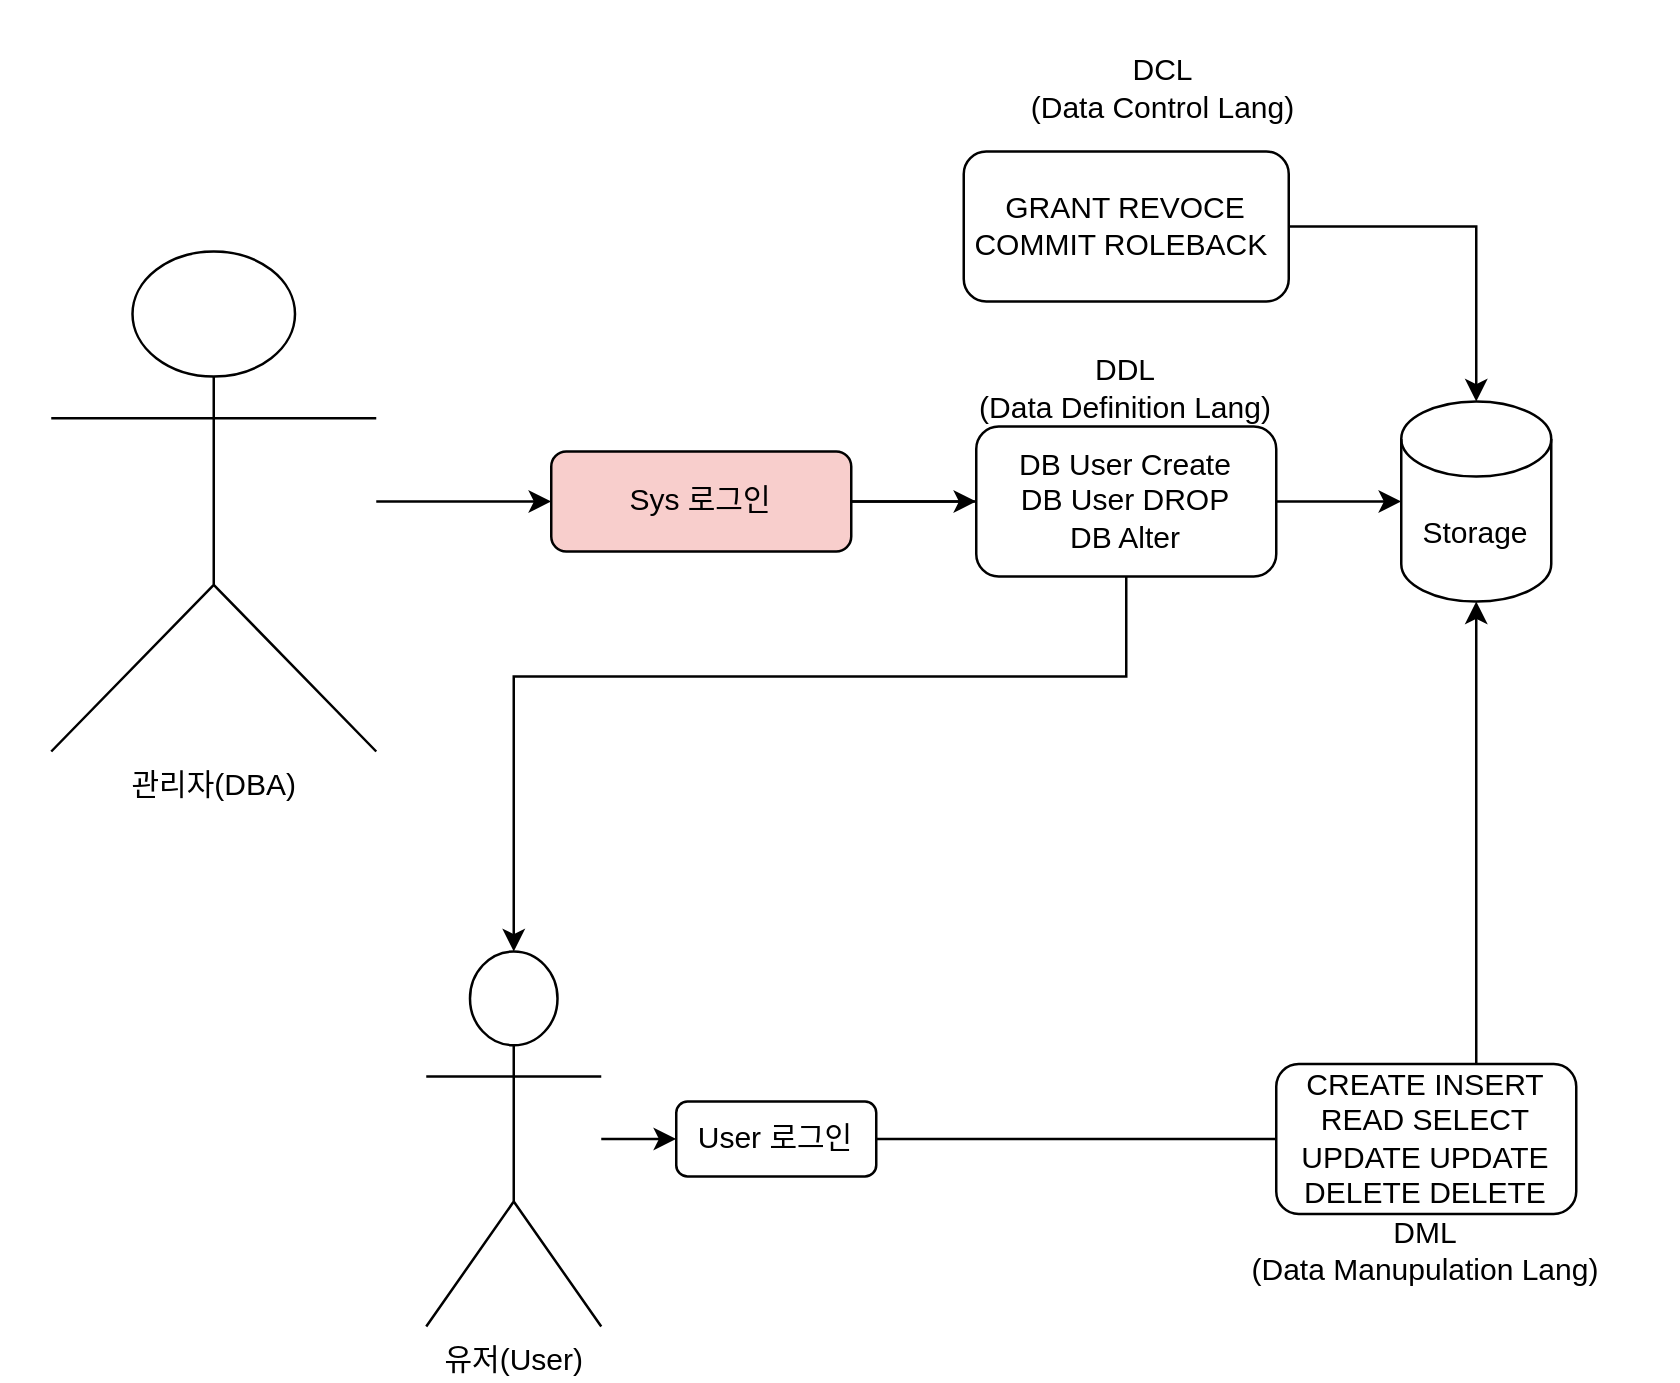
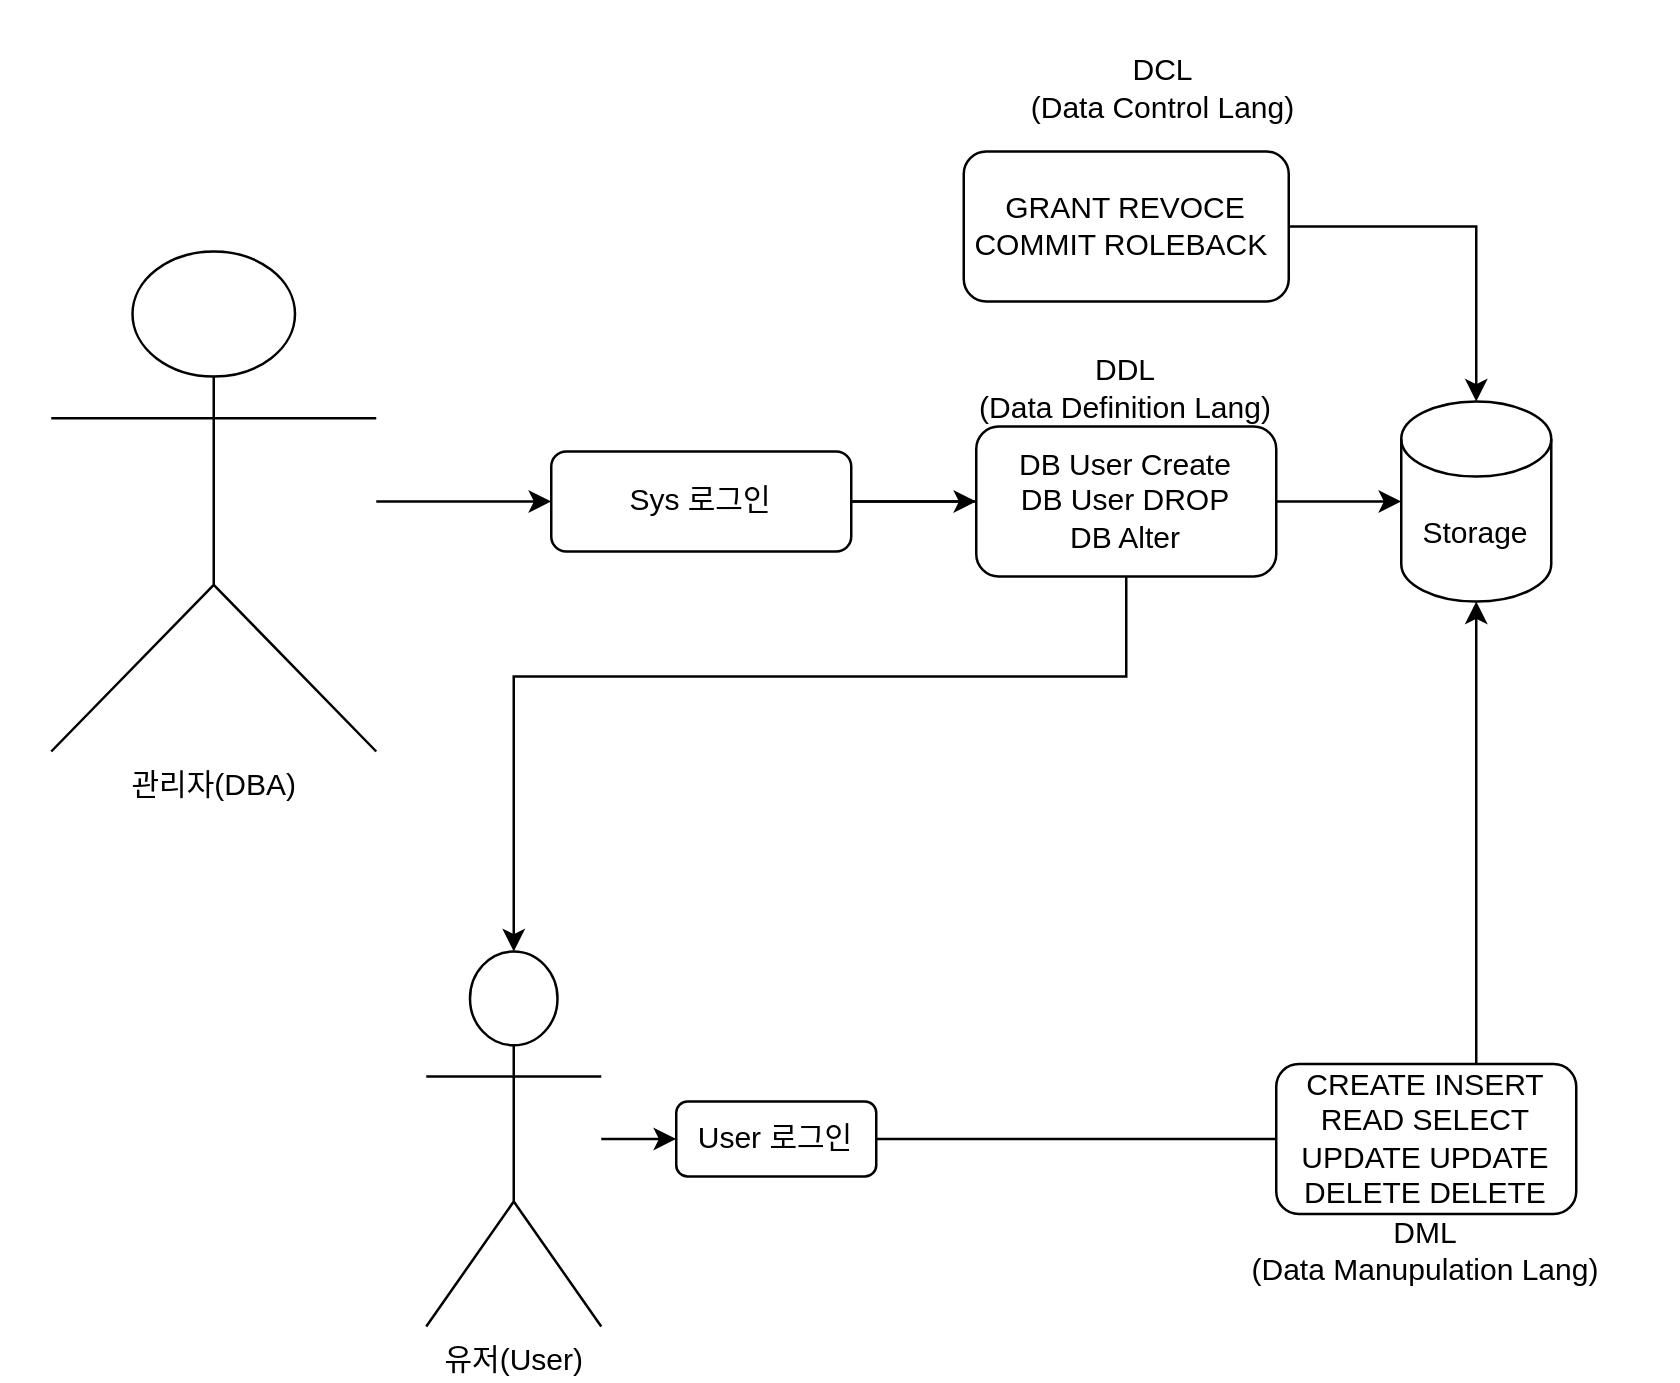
  <mxCell id="0" />
  <mxCell id="1" parent="0" />
  <mxCell id="2" value="관리자(DBA)" style="shape=umlActor;verticalLabelPosition=bottom;verticalAlign=top;html=1;outlineConnect=0;" vertex="1" parent="1"><mxGeometry x="20" y="100" width="130" height="200" as="geometry" /></mxCell>
  <mxCell id="3" value="Storage" style="shape=cylinder3;whiteSpace=wrap;html=1;boundedLbl=1;backgroundOutline=1;size=15;" vertex="1" parent="1"><mxGeometry x="560" y="160" width="60" height="80" as="geometry" /></mxCell>
  <mxCell id="4" style="edgeStyle=orthogonalEdgeStyle;rounded=0;orthogonalLoop=1;jettySize=auto;html=1;" edge="1" parent="1" source="5" target="9"><mxGeometry relative="1" as="geometry" /></mxCell>
- <mxCell id="5" value="Sys 로그인" style="rounded=1;whiteSpace=wrap;html=1;fillColor=#f8cecc;" vertex="1" parent="1"><mxGeometry x="220" y="180" width="120" height="40" as="geometry" /></mxCell>
+ <mxCell id="5" value="Sys 로그인" style="rounded=1;whiteSpace=wrap;html=1;" vertex="1" parent="1"><mxGeometry x="220" y="180" width="120" height="40" as="geometry" /></mxCell>
  <mxCell id="6" value="" style="endArrow=classic;html=1;rounded=0;entryX=0;entryY=0.5;entryDx=0;entryDy=0;" edge="1" parent="1" source="2" target="5"><mxGeometry width="50" height="50" relative="1" as="geometry"><mxPoint x="140" y="230" as="sourcePoint" /><mxPoint x="190" y="180" as="targetPoint" /></mxGeometry></mxCell>
  <mxCell id="7" value="" style="endArrow=classic;html=1;rounded=0;entryX=0;entryY=0.5;entryDx=0;entryDy=0;entryPerimeter=0;exitX=1;exitY=0.5;exitDx=0;exitDy=0;" edge="1" parent="1" source="5" target="3"><mxGeometry width="50" height="50" relative="1" as="geometry"><mxPoint x="340" y="199.71" as="sourcePoint" /><mxPoint x="410" y="199.71" as="targetPoint" /></mxGeometry></mxCell>
  <mxCell id="8" style="edgeStyle=orthogonalEdgeStyle;rounded=0;orthogonalLoop=1;jettySize=auto;html=1;entryX=0.5;entryY=0;entryDx=0;entryDy=0;entryPerimeter=0;" edge="1" parent="1" source="9" target="12"><mxGeometry relative="1" as="geometry"><Array as="points"><mxPoint x="450" y="270" /><mxPoint x="205" y="270" /></Array></mxGeometry></mxCell>
  <mxCell id="9" value="DB User Create&lt;br&gt;DB User DROP&lt;br&gt;DB Alter" style="rounded=1;whiteSpace=wrap;html=1;" vertex="1" parent="1"><mxGeometry x="390" y="170" width="120" height="60" as="geometry" /></mxCell>
  <mxCell id="10" value="DDL&lt;br&gt;(Data Definition Lang)" style="text;html=1;strokeColor=none;fillColor=none;align=center;verticalAlign=middle;whiteSpace=wrap;rounded=0;" vertex="1" parent="1"><mxGeometry x="390" y="140" width="120" height="30" as="geometry" /></mxCell>
  <mxCell id="11" style="edgeStyle=orthogonalEdgeStyle;rounded=0;orthogonalLoop=1;jettySize=auto;html=1;entryX=0;entryY=0.5;entryDx=0;entryDy=0;" edge="1" parent="1" source="12" target="14"><mxGeometry relative="1" as="geometry" /></mxCell>
  <mxCell id="12" value="유저(User)" style="shape=umlActor;verticalLabelPosition=bottom;verticalAlign=top;html=1;outlineConnect=0;" vertex="1" parent="1"><mxGeometry x="170" y="380" width="70" height="150" as="geometry" /></mxCell>
  <mxCell id="13" style="edgeStyle=orthogonalEdgeStyle;rounded=0;orthogonalLoop=1;jettySize=auto;html=1;entryX=0.5;entryY=1;entryDx=0;entryDy=0;entryPerimeter=0;" edge="1" parent="1" source="14" target="3"><mxGeometry relative="1" as="geometry" /></mxCell>
  <mxCell id="14" value="User 로그인" style="rounded=1;whiteSpace=wrap;html=1;" vertex="1" parent="1"><mxGeometry x="270" y="440" width="80" height="30" as="geometry" /></mxCell>
  <mxCell id="15" value="CREATE INSERT&lt;br&gt;READ SELECT&lt;br&gt;UPDATE UPDATE&lt;br&gt;DELETE DELETE" style="rounded=1;whiteSpace=wrap;html=1;" vertex="1" parent="1"><mxGeometry x="510" y="425" width="120" height="60" as="geometry" /></mxCell>
  <mxCell id="16" value="DML&lt;br&gt;(Data Manupulation Lang)" style="text;html=1;strokeColor=none;fillColor=none;align=center;verticalAlign=middle;whiteSpace=wrap;rounded=0;" vertex="1" parent="1"><mxGeometry x="490" y="485" width="160" height="30" as="geometry" /></mxCell>
  <mxCell id="17" style="edgeStyle=orthogonalEdgeStyle;rounded=0;orthogonalLoop=1;jettySize=auto;html=1;entryX=0.5;entryY=0;entryDx=0;entryDy=0;entryPerimeter=0;" edge="1" parent="1" source="18" target="3"><mxGeometry relative="1" as="geometry" /></mxCell>
  <mxCell id="18" value="GRANT REVOCE&lt;br&gt;COMMIT ROLEBACK&amp;nbsp;" style="rounded=1;whiteSpace=wrap;html=1;" vertex="1" parent="1"><mxGeometry x="385" y="60" width="130" height="60" as="geometry" /></mxCell>
  <mxCell id="19" value="DCL&lt;br&gt;(Data Control Lang)" style="text;html=1;strokeColor=none;fillColor=none;align=center;verticalAlign=middle;whiteSpace=wrap;rounded=0;" vertex="1" parent="1"><mxGeometry x="405" y="20" width="120" height="30" as="geometry" /></mxCell>
